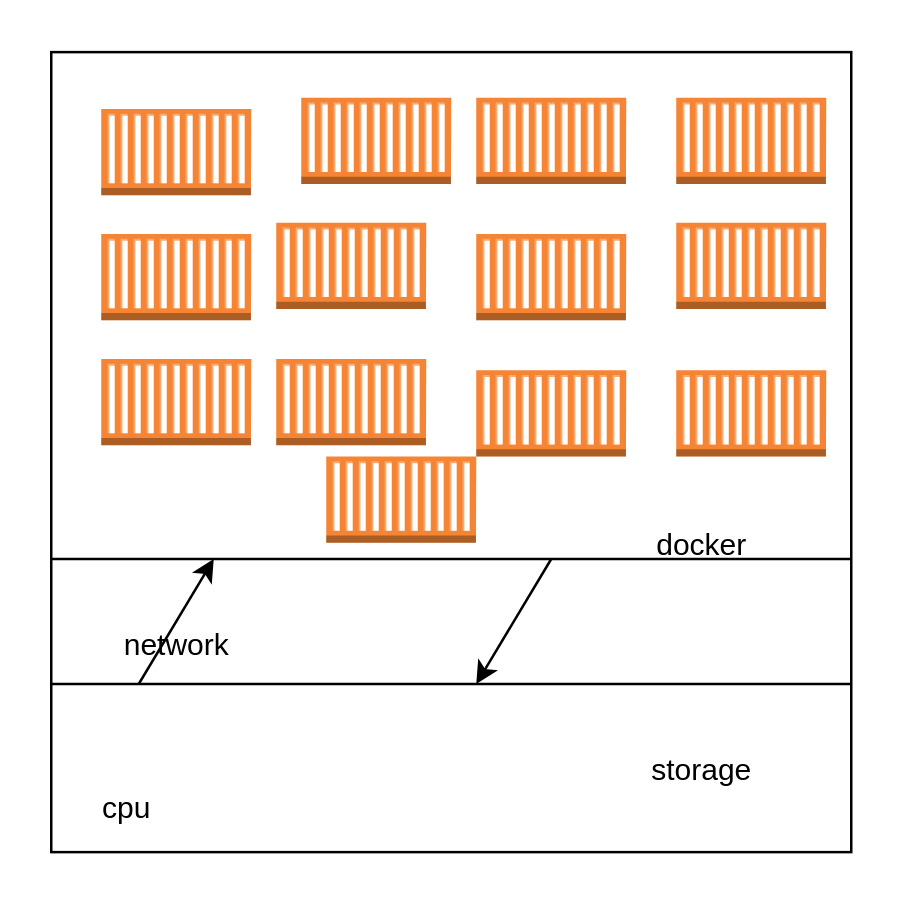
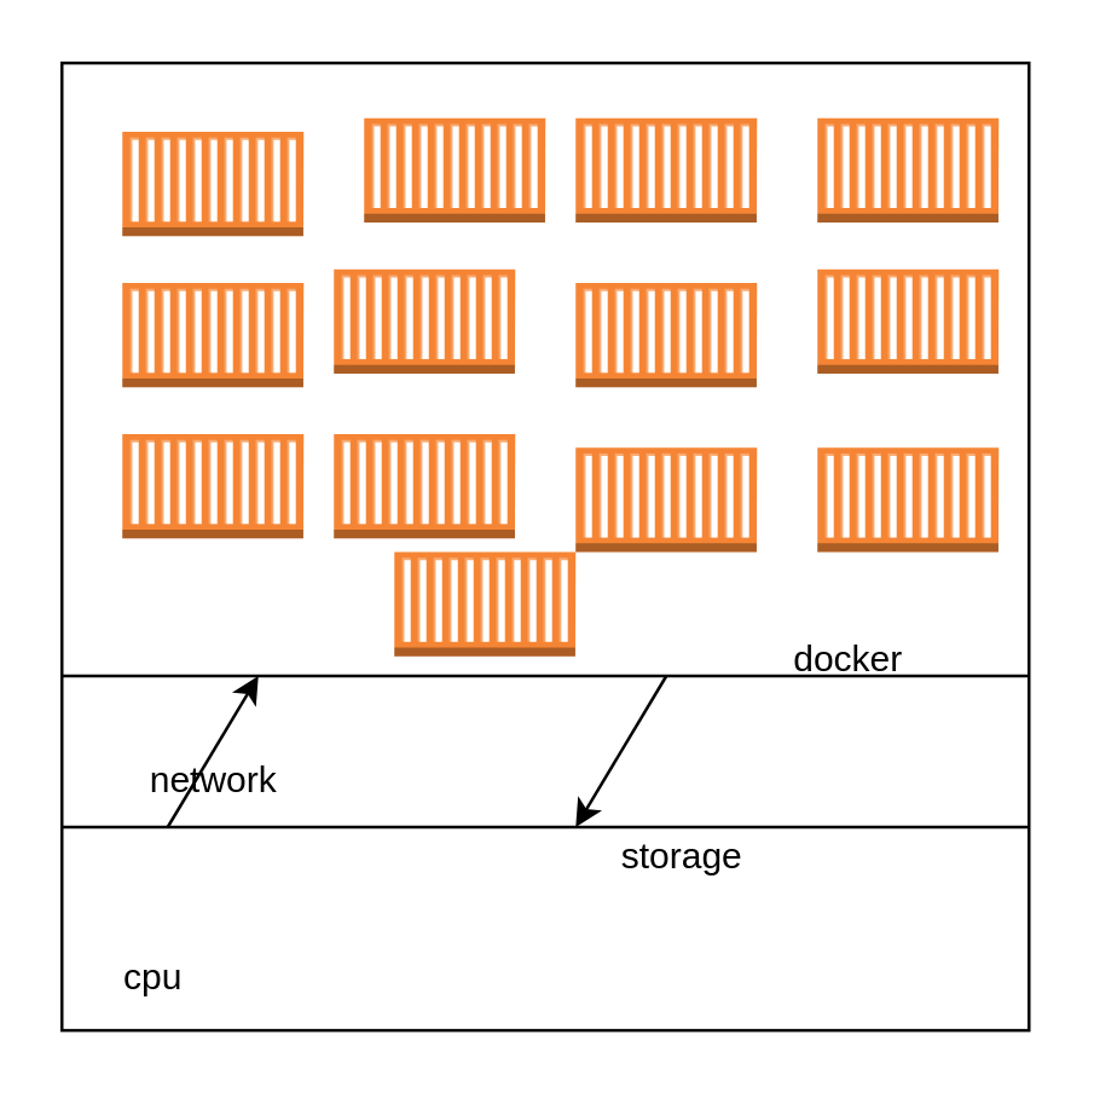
  <mxCell id="0" />
  <mxCell id="1" parent="0" />
  <mxCell id="2" value="" style="whiteSpace=wrap;html=1;aspect=fixed;" vertex="1" parent="1"><mxGeometry x="20" y="20.25" width="320" height="320" as="geometry" /></mxCell>
  <mxCell id="3" value="" style="outlineConnect=0;dashed=0;verticalLabelPosition=bottom;verticalAlign=top;align=center;html=1;shape=mxgraph.aws3.ec2_compute_container;fillColor=#F58534;gradientColor=none;" vertex="1" parent="1"><mxGeometry x="40" y="43" width="60" height="34.5" as="geometry" /></mxCell>
  <mxCell id="4" value="" style="outlineConnect=0;dashed=0;verticalLabelPosition=bottom;verticalAlign=top;align=center;html=1;shape=mxgraph.aws3.ec2_compute_container;fillColor=#F58534;gradientColor=none;" vertex="1" parent="1"><mxGeometry x="130" y="182" width="60" height="34.5" as="geometry" /></mxCell>
  <mxCell id="5" value="" style="outlineConnect=0;dashed=0;verticalLabelPosition=bottom;verticalAlign=top;align=center;html=1;shape=mxgraph.aws3.ec2_compute_container;fillColor=#F58534;gradientColor=none;" vertex="1" parent="1"><mxGeometry x="40" y="93" width="60" height="34.5" as="geometry" /></mxCell>
  <mxCell id="6" value="" style="outlineConnect=0;dashed=0;verticalLabelPosition=bottom;verticalAlign=top;align=center;html=1;shape=mxgraph.aws3.ec2_compute_container;fillColor=#F58534;gradientColor=none;" vertex="1" parent="1"><mxGeometry x="40" y="143" width="60" height="34.5" as="geometry" /></mxCell>
  <mxCell id="7" value="" style="outlineConnect=0;dashed=0;verticalLabelPosition=bottom;verticalAlign=top;align=center;html=1;shape=mxgraph.aws3.ec2_compute_container;fillColor=#F58534;gradientColor=none;" vertex="1" parent="1"><mxGeometry x="110" y="88.5" width="60" height="34.5" as="geometry" /></mxCell>
  <mxCell id="8" value="" style="outlineConnect=0;dashed=0;verticalLabelPosition=bottom;verticalAlign=top;align=center;html=1;shape=mxgraph.aws3.ec2_compute_container;fillColor=#F58534;gradientColor=none;" vertex="1" parent="1"><mxGeometry x="120" y="38.5" width="60" height="34.5" as="geometry" /></mxCell>
  <mxCell id="9" value="" style="outlineConnect=0;dashed=0;verticalLabelPosition=bottom;verticalAlign=top;align=center;html=1;shape=mxgraph.aws3.ec2_compute_container;fillColor=#F58534;gradientColor=none;" vertex="1" parent="1"><mxGeometry x="110" y="143" width="60" height="34.5" as="geometry" /></mxCell>
  <mxCell id="10" value="" style="outlineConnect=0;dashed=0;verticalLabelPosition=bottom;verticalAlign=top;align=center;html=1;shape=mxgraph.aws3.ec2_compute_container;fillColor=#F58534;gradientColor=none;" vertex="1" parent="1"><mxGeometry x="190" y="147.5" width="60" height="34.5" as="geometry" /></mxCell>
  <mxCell id="11" value="" style="endArrow=none;html=1;rounded=0;entryX=0;entryY=0.75;entryDx=0;entryDy=0;exitX=1;exitY=0.75;exitDx=0;exitDy=0;" edge="1" parent="1"><mxGeometry width="50" height="50" relative="1" as="geometry"><mxPoint x="340" y="273" as="sourcePoint" /><mxPoint x="20" y="273" as="targetPoint" /></mxGeometry></mxCell>
  <mxCell id="12" value="docker" style="text;html=1;align=center;verticalAlign=middle;resizable=0;points=[];autosize=1;strokeColor=none;fillColor=none;" vertex="1" parent="1"><mxGeometry x="250" y="203" width="60" height="30" as="geometry" /></mxCell>
  <mxCell id="13" value="" style="endArrow=none;html=1;rounded=0;entryX=0;entryY=0.75;entryDx=0;entryDy=0;exitX=1;exitY=0.75;exitDx=0;exitDy=0;" edge="1" parent="1"><mxGeometry width="50" height="50" relative="1" as="geometry"><mxPoint x="340" y="223" as="sourcePoint" /><mxPoint x="20" y="223" as="targetPoint" /></mxGeometry></mxCell>
  <mxCell id="14" value="cpu" style="text;html=1;align=center;verticalAlign=middle;resizable=0;points=[];autosize=1;strokeColor=none;fillColor=none;" vertex="1" parent="1"><mxGeometry x="30" y="308" width="40" height="30" as="geometry" /></mxCell>
  <mxCell id="15" value="network" style="text;html=1;align=center;verticalAlign=middle;resizable=0;points=[];autosize=1;strokeColor=none;fillColor=none;" vertex="1" parent="1"><mxGeometry x="35" y="243" width="70" height="30" as="geometry" /></mxCell>
- <mxCell id="16" value="storage" style="text;html=1;align=center;verticalAlign=middle;resizable=0;points=[];autosize=1;strokeColor=none;fillColor=none;" vertex="1" parent="1"><mxGeometry x="250" y="293" width="60" height="30" as="geometry" /></mxCell>
+ <mxCell id="16" value="storage" style="text;html=1;align=center;verticalAlign=middle;resizable=0;points=[];autosize=1;strokeColor=none;fillColor=none;" vertex="1" parent="1"><mxGeometry x="195" y="268" width="60" height="30" as="geometry" /></mxCell>
  <mxCell id="17" value="" style="outlineConnect=0;dashed=0;verticalLabelPosition=bottom;verticalAlign=top;align=center;html=1;shape=mxgraph.aws3.ec2_compute_container;fillColor=#F58534;gradientColor=none;" vertex="1" parent="1"><mxGeometry x="190" y="93" width="60" height="34.5" as="geometry" /></mxCell>
  <mxCell id="18" value="" style="outlineConnect=0;dashed=0;verticalLabelPosition=bottom;verticalAlign=top;align=center;html=1;shape=mxgraph.aws3.ec2_compute_container;fillColor=#F58534;gradientColor=none;" vertex="1" parent="1"><mxGeometry x="190" y="38.5" width="60" height="34.5" as="geometry" /></mxCell>
  <mxCell id="19" value="" style="outlineConnect=0;dashed=0;verticalLabelPosition=bottom;verticalAlign=top;align=center;html=1;shape=mxgraph.aws3.ec2_compute_container;fillColor=#F58534;gradientColor=none;" vertex="1" parent="1"><mxGeometry x="270" y="147.5" width="60" height="34.5" as="geometry" /></mxCell>
  <mxCell id="20" value="" style="outlineConnect=0;dashed=0;verticalLabelPosition=bottom;verticalAlign=top;align=center;html=1;shape=mxgraph.aws3.ec2_compute_container;fillColor=#F58534;gradientColor=none;" vertex="1" parent="1"><mxGeometry x="270" y="88.5" width="60" height="34.5" as="geometry" /></mxCell>
  <mxCell id="21" value="" style="outlineConnect=0;dashed=0;verticalLabelPosition=bottom;verticalAlign=top;align=center;html=1;shape=mxgraph.aws3.ec2_compute_container;fillColor=#F58534;gradientColor=none;" vertex="1" parent="1"><mxGeometry x="270" y="38.5" width="60" height="34.5" as="geometry" /></mxCell>
  <mxCell id="22" value="" style="endArrow=classic;html=1;rounded=0;" edge="1" parent="1"><mxGeometry width="50" height="50" relative="1" as="geometry"><mxPoint x="220" y="223" as="sourcePoint" /><mxPoint x="190" y="273" as="targetPoint" /></mxGeometry></mxCell>
  <mxCell id="23" value="" style="endArrow=classic;html=1;rounded=0;" edge="1" parent="1"><mxGeometry width="50" height="50" relative="1" as="geometry"><mxPoint x="55" y="273" as="sourcePoint" /><mxPoint x="85" y="223" as="targetPoint" /></mxGeometry></mxCell>
